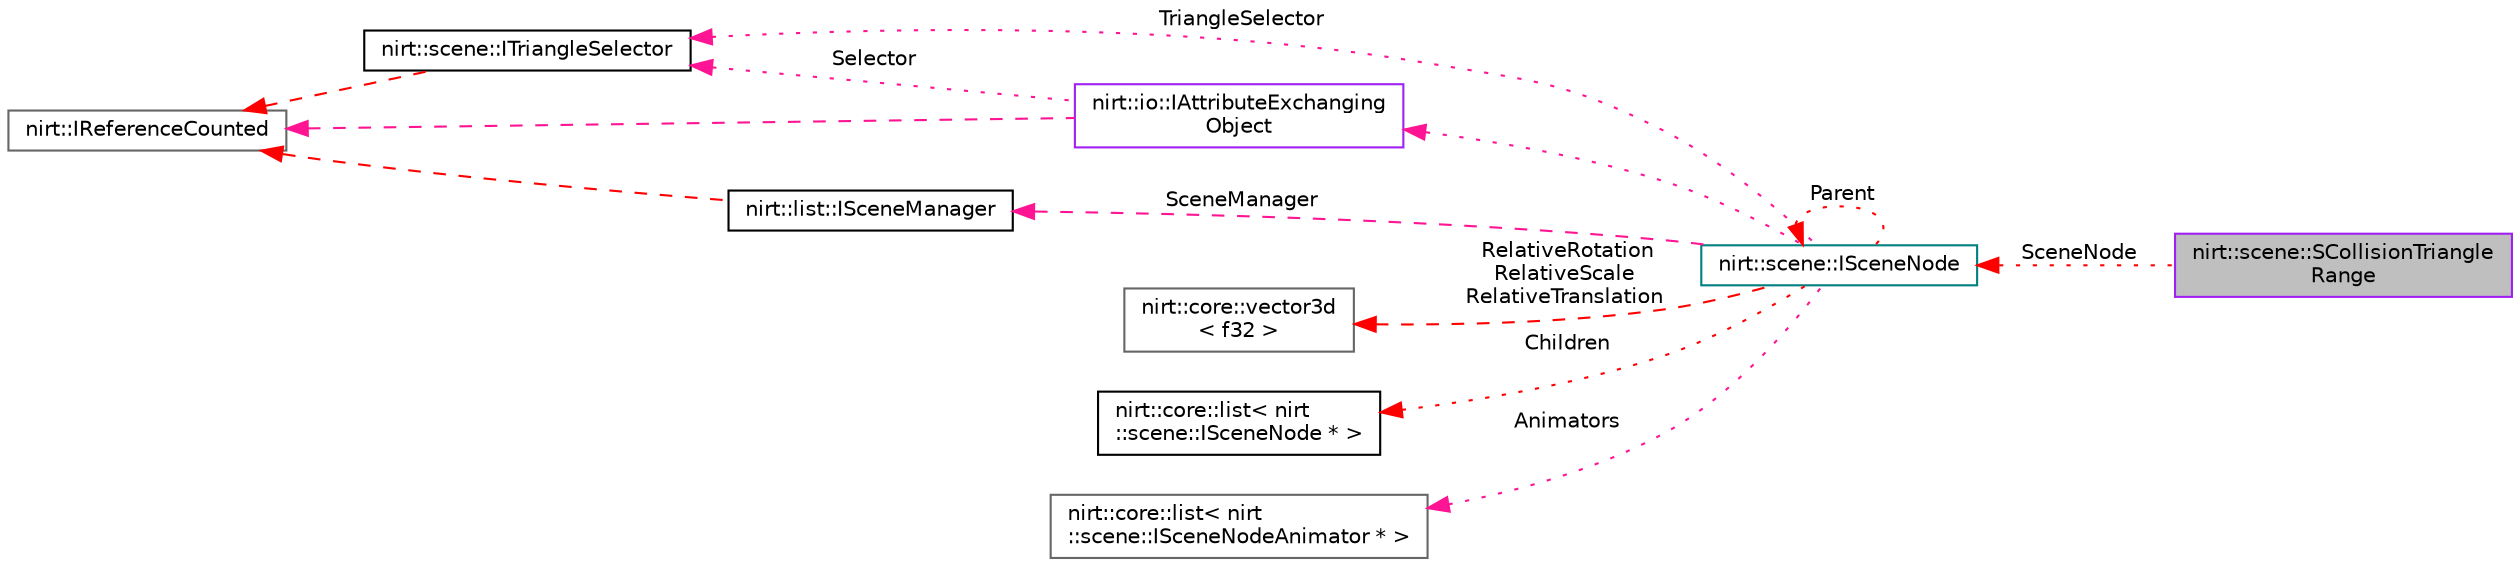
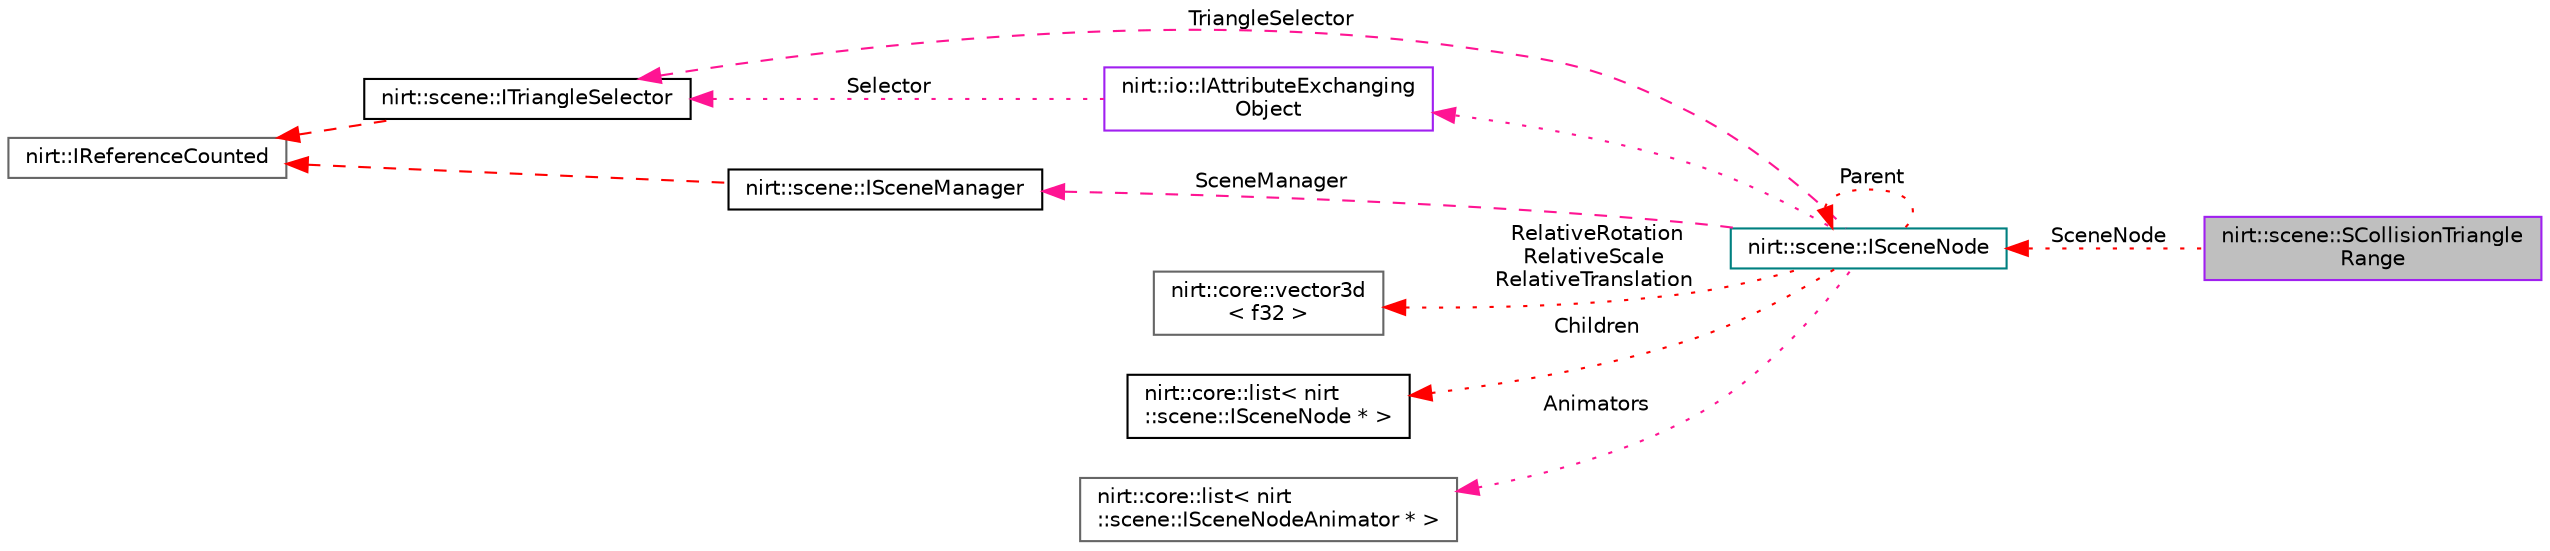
  digraph {
    rankdir=LR
    node [color=black fillcolor=white fontname=Helvetica fontsize=10 shape=record style=filled]
    edge [color=deeppink dir=back fontname=Helvetica fontsize=10 labelfontname=Helvetica labelfontsize=10 style=dashed]
    n1 [color=purple fillcolor=grey75 fontcolor=black height=0.2 label="nirt::scene::SCollisionTriangle\lRange" width=0.4]
    n2 [height=0.2 label="nirt::scene::ITriangleSelector" width=0.4]
    n3 [color=teal height=0.2 label="nirt::scene::ISceneNode" width=0.4]
    n4 [color=purple height=0.2 label="nirt::io::IAttributeExchanging\lObject" width=0.4]
    n5 [color=gray40 height=0.2 label="nirt::IReferenceCounted" width=0.4]
-   n6 [height=0.2 label="nirt::list::ISceneManager" width=0.4]
+   n6 [height=0.2 label="nirt::scene::ISceneManager" width=0.4]
    n7 [color=gray40 height=0.2 label="nirt::core::vector3d\l\< f32 \>" width=0.4]
    n8 [height=0.2 label="nirt::core::list\< nirt\l::scene::ISceneNode * \>" width=0.4]
    n9 [color=gray40 height=0.2 label="nirt::core::list\< nirt\l::scene::ISceneNodeAnimator * \>" width=0.4]
-   n2 -> n3 [label=" TriangleSelector" style=dotted]
+   n2 -> n3 [label=" TriangleSelector"]
    n2 -> n4 [label=" Selector" style=dotted]
    n3 -> n1 [color=red label=" SceneNode" style=dotted]
    n3 -> n3 [color=red label=" Parent" style=dotted]
    n4 -> n3 [style=dotted]
    n5 -> n2 [color=red]
-   n5 -> n4
    n5 -> n6 [color=red]
    n6 -> n3 [label=" SceneManager"]
-   n7 -> n3 [color=red label=" RelativeRotation\nRelativeScale\nRelativeTranslation"]
+   n7 -> n3 [color=red label=" RelativeRotation\nRelativeScale\nRelativeTranslation" style=dotted]
    n8 -> n3 [color=red label=" Children" style=dotted]
    n9 -> n3 [label=" Animators" style=dotted]
  }
